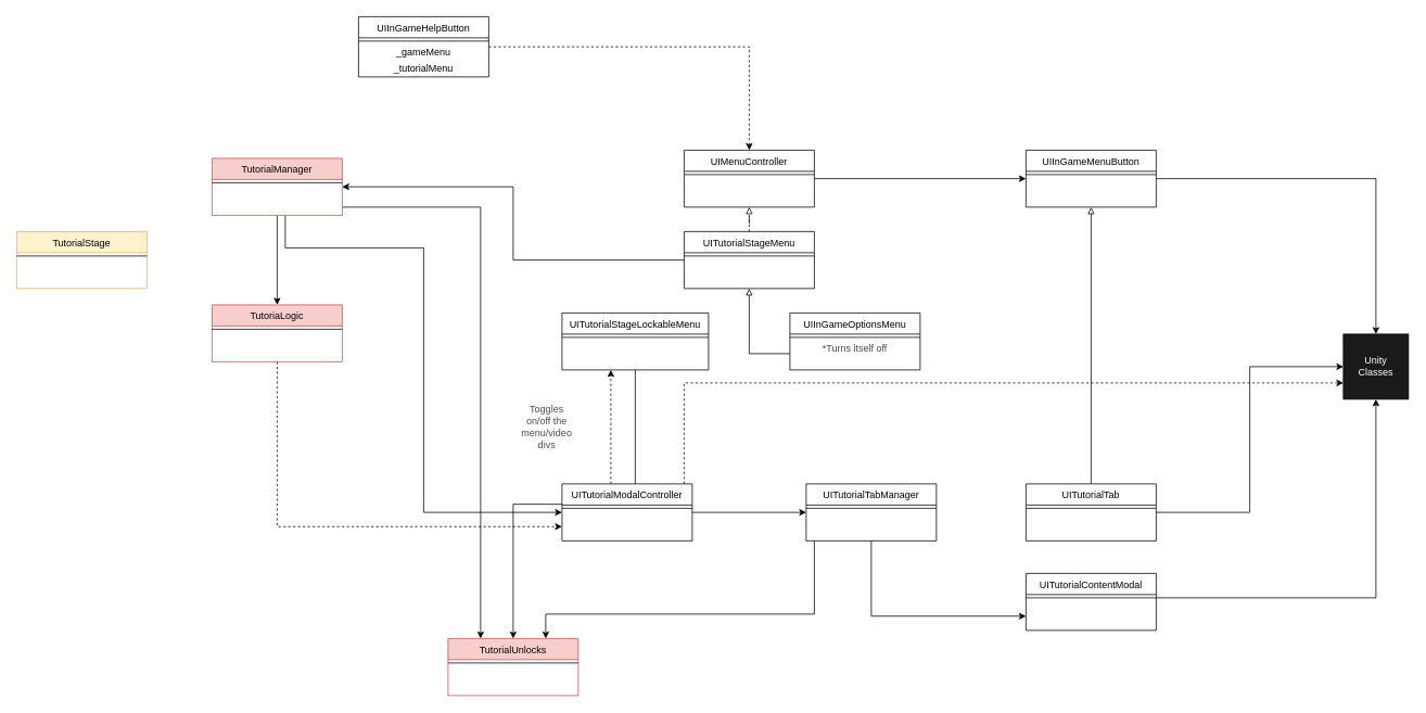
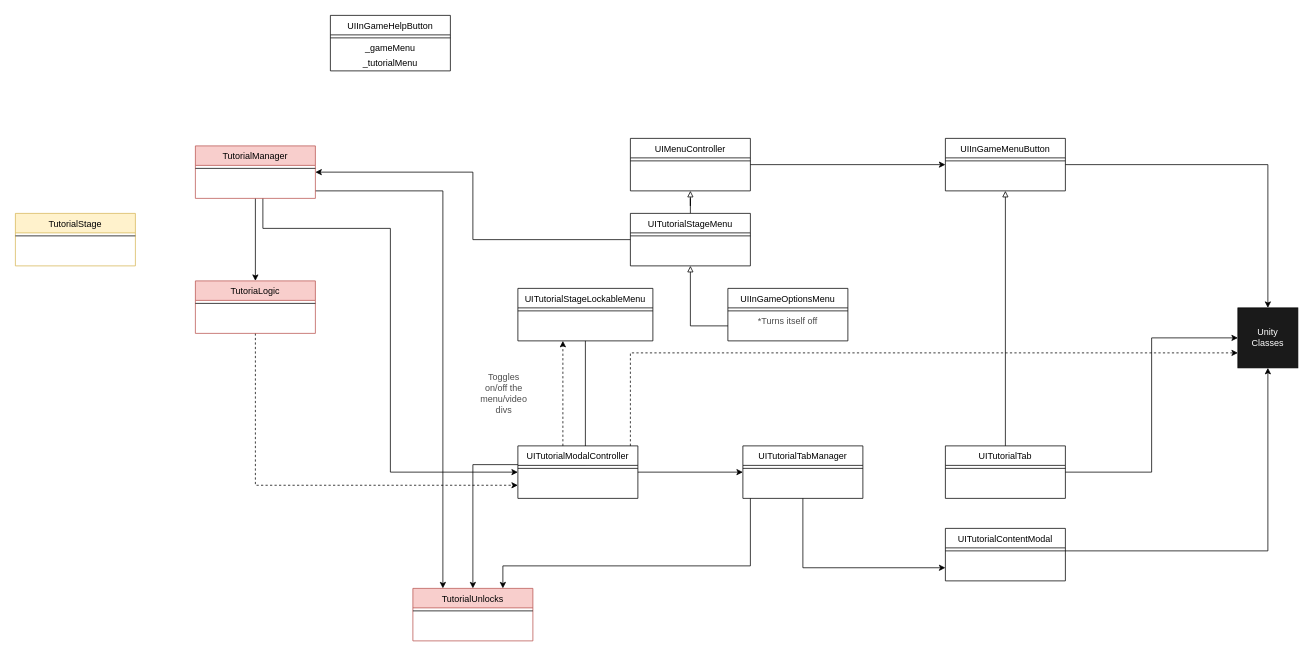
  <mxCell id="0" />
  <mxCell id="1" parent="0" />
  <mxCell id="2" value="TutorialStage&#10;" style="swimlane;fontStyle=0;align=center;verticalAlign=top;childLayout=stackLayout;horizontal=1;startSize=26;horizontalStack=0;resizeParent=1;resizeLast=0;collapsible=1;marginBottom=0;rounded=0;shadow=0;strokeWidth=1;fillColor=#fff2cc;strokeColor=#d6b656;" parent="1" vertex="1"><mxGeometry x="20" y="284" width="160" height="70" as="geometry"><mxRectangle x="340" y="380" width="170" height="26" as="alternateBounds" /></mxGeometry></mxCell>
  <mxCell id="3" value="" style="line;html=1;strokeWidth=1;align=left;verticalAlign=middle;spacingTop=-1;spacingLeft=3;spacingRight=3;rotatable=0;labelPosition=right;points=[];portConstraint=eastwest;" parent="2" vertex="1"><mxGeometry y="26" width="160" height="8" as="geometry" /></mxCell>
- <mxCell id="4" style="edgeStyle=orthogonalEdgeStyle;rounded=0;orthogonalLoop=1;jettySize=auto;html=1;dashed=1;" parent="1" source="5" target="10" edge="1"><mxGeometry relative="1" as="geometry" /></mxCell>
  <mxCell id="5" value="UIInGameHelpButton" style="swimlane;fontStyle=0;align=center;verticalAlign=top;childLayout=stackLayout;horizontal=1;startSize=26;horizontalStack=0;resizeParent=1;resizeLast=0;collapsible=1;marginBottom=0;rounded=0;shadow=0;strokeWidth=1;" parent="1" vertex="1"><mxGeometry x="440" y="20" width="160" height="74" as="geometry"><mxRectangle x="340" y="380" width="170" height="26" as="alternateBounds" /></mxGeometry></mxCell>
  <mxCell id="6" value="" style="line;html=1;strokeWidth=1;align=left;verticalAlign=middle;spacingTop=-1;spacingLeft=3;spacingRight=3;rotatable=0;labelPosition=right;points=[];portConstraint=eastwest;" parent="5" vertex="1"><mxGeometry y="26" width="160" height="8" as="geometry" /></mxCell>
  <mxCell id="7" value="_gameMenu" style="text;html=1;strokeColor=none;fillColor=none;align=center;verticalAlign=middle;whiteSpace=wrap;rounded=0;" parent="5" vertex="1"><mxGeometry y="34" width="160" height="20" as="geometry" /></mxCell>
  <mxCell id="8" value="_tutorialMenu" style="text;html=1;strokeColor=none;fillColor=none;align=center;verticalAlign=middle;whiteSpace=wrap;rounded=0;" parent="5" vertex="1"><mxGeometry y="54" width="160" height="20" as="geometry" /></mxCell>
  <mxCell id="9" style="edgeStyle=orthogonalEdgeStyle;rounded=0;orthogonalLoop=1;jettySize=auto;html=1;entryX=0;entryY=0.5;entryDx=0;entryDy=0;endArrow=classic;endFill=1;" parent="1" source="10" target="24" edge="1"><mxGeometry relative="1" as="geometry" /></mxCell>
  <mxCell id="10" value="UIMenuController" style="swimlane;fontStyle=0;align=center;verticalAlign=top;childLayout=stackLayout;horizontal=1;startSize=26;horizontalStack=0;resizeParent=1;resizeLast=0;collapsible=1;marginBottom=0;rounded=0;shadow=0;strokeWidth=1;" parent="1" vertex="1"><mxGeometry x="840" y="184" width="160" height="70" as="geometry"><mxRectangle x="340" y="380" width="170" height="26" as="alternateBounds" /></mxGeometry></mxCell>
  <mxCell id="11" value="" style="line;html=1;strokeWidth=1;align=left;verticalAlign=middle;spacingTop=-1;spacingLeft=3;spacingRight=3;rotatable=0;labelPosition=right;points=[];portConstraint=eastwest;" parent="10" vertex="1"><mxGeometry y="26" width="160" height="8" as="geometry" /></mxCell>
  <mxCell id="12" style="edgeStyle=orthogonalEdgeStyle;rounded=0;orthogonalLoop=1;jettySize=auto;html=1;entryX=0.5;entryY=1;entryDx=0;entryDy=0;endArrow=block;endFill=0;" parent="1" source="13" target="21" edge="1"><mxGeometry relative="1" as="geometry"><Array as="points"><mxPoint x="920" y="434" /></Array></mxGeometry></mxCell>
  <mxCell id="13" value="UIInGameOptionsMenu" style="swimlane;fontStyle=0;align=center;verticalAlign=top;childLayout=stackLayout;horizontal=1;startSize=26;horizontalStack=0;resizeParent=1;resizeLast=0;collapsible=1;marginBottom=0;rounded=0;shadow=0;strokeWidth=1;" parent="1" vertex="1"><mxGeometry x="970" y="384" width="160" height="70" as="geometry"><mxRectangle x="340" y="380" width="170" height="26" as="alternateBounds" /></mxGeometry></mxCell>
  <mxCell id="14" value="" style="line;html=1;strokeWidth=1;align=left;verticalAlign=middle;spacingTop=-1;spacingLeft=3;spacingRight=3;rotatable=0;labelPosition=right;points=[];portConstraint=eastwest;" parent="13" vertex="1"><mxGeometry y="26" width="160" height="8" as="geometry" /></mxCell>
  <mxCell id="15" value="*Turns itself off" style="text;html=1;strokeColor=none;fillColor=none;align=center;verticalAlign=middle;whiteSpace=wrap;rounded=0;fontColor=#4D4D4D;" parent="13" vertex="1"><mxGeometry y="34" width="160" height="20" as="geometry" /></mxCell>
  <mxCell id="16" style="edgeStyle=orthogonalEdgeStyle;rounded=0;orthogonalLoop=1;jettySize=auto;html=1;fontColor=#4D4D4D;endArrow=classic;endFill=1;" parent="1" source="17" target="53" edge="1"><mxGeometry relative="1" as="geometry" /></mxCell>
  <mxCell id="17" value="UITutorialStageLockableMenu" style="swimlane;fontStyle=0;align=center;verticalAlign=top;childLayout=stackLayout;horizontal=1;startSize=26;horizontalStack=0;resizeParent=1;resizeLast=0;collapsible=1;marginBottom=0;rounded=0;shadow=0;strokeWidth=1;" parent="1" vertex="1"><mxGeometry x="690" y="384" width="180" height="70" as="geometry"><mxRectangle x="340" y="380" width="170" height="26" as="alternateBounds" /></mxGeometry></mxCell>
  <mxCell id="18" value="" style="line;html=1;strokeWidth=1;align=left;verticalAlign=middle;spacingTop=-1;spacingLeft=3;spacingRight=3;rotatable=0;labelPosition=right;points=[];portConstraint=eastwest;" parent="17" vertex="1"><mxGeometry y="26" width="180" height="8" as="geometry" /></mxCell>
- <mxCell id="19" style="edgeStyle=orthogonalEdgeStyle;rounded=0;orthogonalLoop=1;jettySize=auto;html=1;entryX=0.5;entryY=1;entryDx=0;entryDy=0;endArrow=block;endFill=0;dashed=1;" parent="1" source="21" target="10" edge="1"><mxGeometry relative="1" as="geometry" /></mxCell>
+ <mxCell id="19" style="edgeStyle=orthogonalEdgeStyle;rounded=0;orthogonalLoop=1;jettySize=auto;html=1;entryX=0.5;entryY=1;entryDx=0;entryDy=0;endArrow=block;endFill=0;" parent="1" source="21" target="10" edge="1"><mxGeometry relative="1" as="geometry" /></mxCell>
  <mxCell id="20" style="edgeStyle=orthogonalEdgeStyle;rounded=0;orthogonalLoop=1;jettySize=auto;html=1;entryX=1;entryY=0.5;entryDx=0;entryDy=0;fontColor=#4D4D4D;endArrow=classic;endFill=1;" parent="1" source="21" target="29" edge="1"><mxGeometry relative="1" as="geometry" /></mxCell>
  <mxCell id="21" value="UITutorialStageMenu" style="swimlane;fontStyle=0;align=center;verticalAlign=top;childLayout=stackLayout;horizontal=1;startSize=26;horizontalStack=0;resizeParent=1;resizeLast=0;collapsible=1;marginBottom=0;rounded=0;shadow=0;strokeWidth=1;" parent="1" vertex="1"><mxGeometry x="840" y="284" width="160" height="70" as="geometry"><mxRectangle x="340" y="380" width="170" height="26" as="alternateBounds" /></mxGeometry></mxCell>
  <mxCell id="22" value="" style="line;html=1;strokeWidth=1;align=left;verticalAlign=middle;spacingTop=-1;spacingLeft=3;spacingRight=3;rotatable=0;labelPosition=right;points=[];portConstraint=eastwest;" parent="21" vertex="1"><mxGeometry y="26" width="160" height="8" as="geometry" /></mxCell>
  <mxCell id="23" style="edgeStyle=orthogonalEdgeStyle;rounded=0;orthogonalLoop=1;jettySize=auto;html=1;fontColor=#FFFFFF;endArrow=classic;endFill=1;" parent="1" source="24" target="49" edge="1"><mxGeometry relative="1" as="geometry" /></mxCell>
  <mxCell id="24" value="UIInGameMenuButton" style="swimlane;fontStyle=0;align=center;verticalAlign=top;childLayout=stackLayout;horizontal=1;startSize=26;horizontalStack=0;resizeParent=1;resizeLast=0;collapsible=1;marginBottom=0;rounded=0;shadow=0;strokeWidth=1;" parent="1" vertex="1"><mxGeometry x="1260" y="184" width="160" height="70" as="geometry"><mxRectangle x="340" y="380" width="170" height="26" as="alternateBounds" /></mxGeometry></mxCell>
  <mxCell id="25" value="" style="line;html=1;strokeWidth=1;align=left;verticalAlign=middle;spacingTop=-1;spacingLeft=3;spacingRight=3;rotatable=0;labelPosition=right;points=[];portConstraint=eastwest;" parent="24" vertex="1"><mxGeometry y="26" width="160" height="8" as="geometry" /></mxCell>
  <mxCell id="26" style="edgeStyle=orthogonalEdgeStyle;rounded=0;orthogonalLoop=1;jettySize=auto;html=1;endArrow=classic;endFill=1;" parent="1" source="29" target="32" edge="1"><mxGeometry relative="1" as="geometry" /></mxCell>
  <mxCell id="27" style="edgeStyle=orthogonalEdgeStyle;rounded=0;orthogonalLoop=1;jettySize=auto;html=1;entryX=0;entryY=0.5;entryDx=0;entryDy=0;endArrow=classic;endFill=1;" parent="1" source="29" target="37" edge="1"><mxGeometry relative="1" as="geometry"><Array as="points"><mxPoint x="350" y="304" /><mxPoint x="520" y="304" /><mxPoint x="520" y="629" /></Array></mxGeometry></mxCell>
  <mxCell id="28" style="edgeStyle=orthogonalEdgeStyle;rounded=0;orthogonalLoop=1;jettySize=auto;html=1;entryX=0.25;entryY=0;entryDx=0;entryDy=0;fontColor=#4D4D4D;endArrow=classic;endFill=1;" parent="1" source="29" target="53" edge="1"><mxGeometry relative="1" as="geometry"><Array as="points"><mxPoint x="590" y="254" /></Array></mxGeometry></mxCell>
  <mxCell id="29" value="TutorialManager" style="swimlane;fontStyle=0;align=center;verticalAlign=top;childLayout=stackLayout;horizontal=1;startSize=26;horizontalStack=0;resizeParent=1;resizeLast=0;collapsible=1;marginBottom=0;rounded=0;shadow=0;strokeWidth=1;fillColor=#f8cecc;strokeColor=#b85450;" parent="1" vertex="1"><mxGeometry x="260" y="194" width="160" height="70" as="geometry"><mxRectangle x="340" y="380" width="170" height="26" as="alternateBounds" /></mxGeometry></mxCell>
  <mxCell id="30" value="" style="line;html=1;strokeWidth=1;align=left;verticalAlign=middle;spacingTop=-1;spacingLeft=3;spacingRight=3;rotatable=0;labelPosition=right;points=[];portConstraint=eastwest;" parent="29" vertex="1"><mxGeometry y="26" width="160" height="8" as="geometry" /></mxCell>
  <mxCell id="31" style="edgeStyle=orthogonalEdgeStyle;rounded=0;orthogonalLoop=1;jettySize=auto;html=1;entryX=0;entryY=0.75;entryDx=0;entryDy=0;dashed=1;endArrow=classic;endFill=1;" parent="1" source="32" target="37" edge="1"><mxGeometry relative="1" as="geometry"><Array as="points"><mxPoint x="340" y="647" /></Array></mxGeometry></mxCell>
  <mxCell id="32" value="TutoriaLogic&#10;" style="swimlane;fontStyle=0;align=center;verticalAlign=top;childLayout=stackLayout;horizontal=1;startSize=26;horizontalStack=0;resizeParent=1;resizeLast=0;collapsible=1;marginBottom=0;rounded=0;shadow=0;strokeWidth=1;fillColor=#f8cecc;strokeColor=#b85450;" parent="1" vertex="1"><mxGeometry x="260" y="374" width="160" height="70" as="geometry"><mxRectangle x="340" y="380" width="170" height="26" as="alternateBounds" /></mxGeometry></mxCell>
  <mxCell id="33" value="" style="line;html=1;strokeWidth=1;align=left;verticalAlign=middle;spacingTop=-1;spacingLeft=3;spacingRight=3;rotatable=0;labelPosition=right;points=[];portConstraint=eastwest;" parent="32" vertex="1"><mxGeometry y="26" width="160" height="8" as="geometry" /></mxCell>
  <mxCell id="34" style="edgeStyle=orthogonalEdgeStyle;rounded=0;orthogonalLoop=1;jettySize=auto;html=1;entryX=0;entryY=0.5;entryDx=0;entryDy=0;endArrow=classic;endFill=1;" parent="1" source="37" target="47" edge="1"><mxGeometry relative="1" as="geometry" /></mxCell>
  <mxCell id="35" style="edgeStyle=orthogonalEdgeStyle;rounded=0;orthogonalLoop=1;jettySize=auto;html=1;dashed=1;fontColor=#4D4D4D;endArrow=classic;endFill=1;" parent="1" source="37" edge="1"><mxGeometry relative="1" as="geometry"><mxPoint x="750" y="454" as="targetPoint" /><Array as="points"><mxPoint x="750" y="564" /><mxPoint x="750" y="564" /></Array></mxGeometry></mxCell>
  <mxCell id="36" style="edgeStyle=orthogonalEdgeStyle;rounded=0;orthogonalLoop=1;jettySize=auto;html=1;entryX=0;entryY=0.75;entryDx=0;entryDy=0;dashed=1;fontColor=#4D4D4D;endArrow=classic;endFill=1;" parent="1" source="37" target="49" edge="1"><mxGeometry relative="1" as="geometry"><Array as="points"><mxPoint x="840" y="470" /></Array></mxGeometry></mxCell>
  <mxCell id="37" value="UITutorialModalController" style="swimlane;fontStyle=0;align=center;verticalAlign=top;childLayout=stackLayout;horizontal=1;startSize=26;horizontalStack=0;resizeParent=1;resizeLast=0;collapsible=1;marginBottom=0;rounded=0;shadow=0;strokeWidth=1;" parent="1" vertex="1"><mxGeometry x="690" y="594" width="160" height="70" as="geometry"><mxRectangle x="340" y="380" width="170" height="26" as="alternateBounds" /></mxGeometry></mxCell>
  <mxCell id="38" value="" style="line;html=1;strokeWidth=1;align=left;verticalAlign=middle;spacingTop=-1;spacingLeft=3;spacingRight=3;rotatable=0;labelPosition=right;points=[];portConstraint=eastwest;" parent="37" vertex="1"><mxGeometry y="26" width="160" height="8" as="geometry" /></mxCell>
  <mxCell id="39" value="UITutorialContentModal" style="swimlane;fontStyle=0;align=center;verticalAlign=top;childLayout=stackLayout;horizontal=1;startSize=26;horizontalStack=0;resizeParent=1;resizeLast=0;collapsible=1;marginBottom=0;rounded=0;shadow=0;strokeWidth=1;" parent="1" vertex="1"><mxGeometry x="1260" y="704" width="160" height="70" as="geometry"><mxRectangle x="340" y="380" width="170" height="26" as="alternateBounds" /></mxGeometry></mxCell>
  <mxCell id="40" value="" style="line;html=1;strokeWidth=1;align=left;verticalAlign=middle;spacingTop=-1;spacingLeft=3;spacingRight=3;rotatable=0;labelPosition=right;points=[];portConstraint=eastwest;" parent="39" vertex="1"><mxGeometry y="26" width="160" height="8" as="geometry" /></mxCell>
  <mxCell id="41" style="edgeStyle=orthogonalEdgeStyle;rounded=0;orthogonalLoop=1;jettySize=auto;html=1;entryX=0.5;entryY=1;entryDx=0;entryDy=0;endArrow=block;endFill=0;" parent="1" source="43" target="24" edge="1"><mxGeometry relative="1" as="geometry" /></mxCell>
  <mxCell id="42" style="edgeStyle=orthogonalEdgeStyle;rounded=0;orthogonalLoop=1;jettySize=auto;html=1;entryX=0;entryY=0.5;entryDx=0;entryDy=0;fontColor=#FFFFFF;endArrow=classic;endFill=1;" parent="1" source="43" target="49" edge="1"><mxGeometry relative="1" as="geometry" /></mxCell>
  <mxCell id="43" value="UITutorialTab" style="swimlane;fontStyle=0;align=center;verticalAlign=top;childLayout=stackLayout;horizontal=1;startSize=26;horizontalStack=0;resizeParent=1;resizeLast=0;collapsible=1;marginBottom=0;rounded=0;shadow=0;strokeWidth=1;" parent="1" vertex="1"><mxGeometry x="1260" y="594" width="160" height="70" as="geometry"><mxRectangle x="340" y="380" width="170" height="26" as="alternateBounds" /></mxGeometry></mxCell>
  <mxCell id="44" value="" style="line;html=1;strokeWidth=1;align=left;verticalAlign=middle;spacingTop=-1;spacingLeft=3;spacingRight=3;rotatable=0;labelPosition=right;points=[];portConstraint=eastwest;" parent="43" vertex="1"><mxGeometry y="26" width="160" height="8" as="geometry" /></mxCell>
  <mxCell id="45" style="edgeStyle=orthogonalEdgeStyle;rounded=0;orthogonalLoop=1;jettySize=auto;html=1;entryX=0;entryY=0.75;entryDx=0;entryDy=0;endArrow=classic;endFill=1;" parent="1" source="47" target="39" edge="1"><mxGeometry relative="1" as="geometry"><Array as="points"><mxPoint x="1070" y="757" /></Array></mxGeometry></mxCell>
  <mxCell id="46" style="edgeStyle=orthogonalEdgeStyle;rounded=0;orthogonalLoop=1;jettySize=auto;html=1;entryX=0.75;entryY=0;entryDx=0;entryDy=0;fontColor=#4D4D4D;endArrow=classic;endFill=1;" parent="1" source="47" target="53" edge="1"><mxGeometry relative="1" as="geometry"><Array as="points"><mxPoint x="1000" y="754" /><mxPoint x="670" y="754" /></Array></mxGeometry></mxCell>
  <mxCell id="47" value="UITutorialTabManager" style="swimlane;fontStyle=0;align=center;verticalAlign=top;childLayout=stackLayout;horizontal=1;startSize=26;horizontalStack=0;resizeParent=1;resizeLast=0;collapsible=1;marginBottom=0;rounded=0;shadow=0;strokeWidth=1;" parent="1" vertex="1"><mxGeometry x="990" y="594" width="160" height="70" as="geometry"><mxRectangle x="340" y="380" width="170" height="26" as="alternateBounds" /></mxGeometry></mxCell>
  <mxCell id="48" value="" style="line;html=1;strokeWidth=1;align=left;verticalAlign=middle;spacingTop=-1;spacingLeft=3;spacingRight=3;rotatable=0;labelPosition=right;points=[];portConstraint=eastwest;" parent="47" vertex="1"><mxGeometry y="26" width="160" height="8" as="geometry" /></mxCell>
  <mxCell id="49" value="" style="whiteSpace=wrap;html=1;aspect=fixed;fillColor=#1A1A1A;fontColor=#FFFFFF;" parent="1" vertex="1"><mxGeometry x="1650" y="410" width="80" height="80" as="geometry" /></mxCell>
  <mxCell id="50" value="Unity Classes" style="text;html=1;strokeColor=none;fillColor=none;align=center;verticalAlign=middle;whiteSpace=wrap;rounded=0;fontColor=#FFFFFF;" parent="1" vertex="1"><mxGeometry x="1660" y="424" width="60" height="50" as="geometry" /></mxCell>
  <mxCell id="51" style="edgeStyle=orthogonalEdgeStyle;rounded=0;orthogonalLoop=1;jettySize=auto;html=1;entryX=0.5;entryY=1;entryDx=0;entryDy=0;fontColor=#FFFFFF;endArrow=classic;endFill=1;" parent="1" source="40" target="49" edge="1"><mxGeometry relative="1" as="geometry" /></mxCell>
  <mxCell id="52" value="Toggles on/off the menu/video divs" style="text;html=1;strokeColor=none;fillColor=none;align=center;verticalAlign=middle;whiteSpace=wrap;rounded=0;fontColor=#4D4D4D;" parent="1" vertex="1"><mxGeometry x="635" y="489" width="73" height="70" as="geometry" /></mxCell>
  <mxCell id="53" value="TutorialUnlocks" style="swimlane;fontStyle=0;align=center;verticalAlign=top;childLayout=stackLayout;horizontal=1;startSize=26;horizontalStack=0;resizeParent=1;resizeLast=0;collapsible=1;marginBottom=0;rounded=0;shadow=0;strokeWidth=1;fillColor=#f8cecc;strokeColor=#b85450;" parent="1" vertex="1"><mxGeometry x="550" y="784" width="160" height="70" as="geometry"><mxRectangle x="340" y="380" width="170" height="26" as="alternateBounds" /></mxGeometry></mxCell>
  <mxCell id="54" value="" style="line;html=1;strokeWidth=1;align=left;verticalAlign=middle;spacingTop=-1;spacingLeft=3;spacingRight=3;rotatable=0;labelPosition=right;points=[];portConstraint=eastwest;" parent="53" vertex="1"><mxGeometry y="26" width="160" height="8" as="geometry" /></mxCell>
